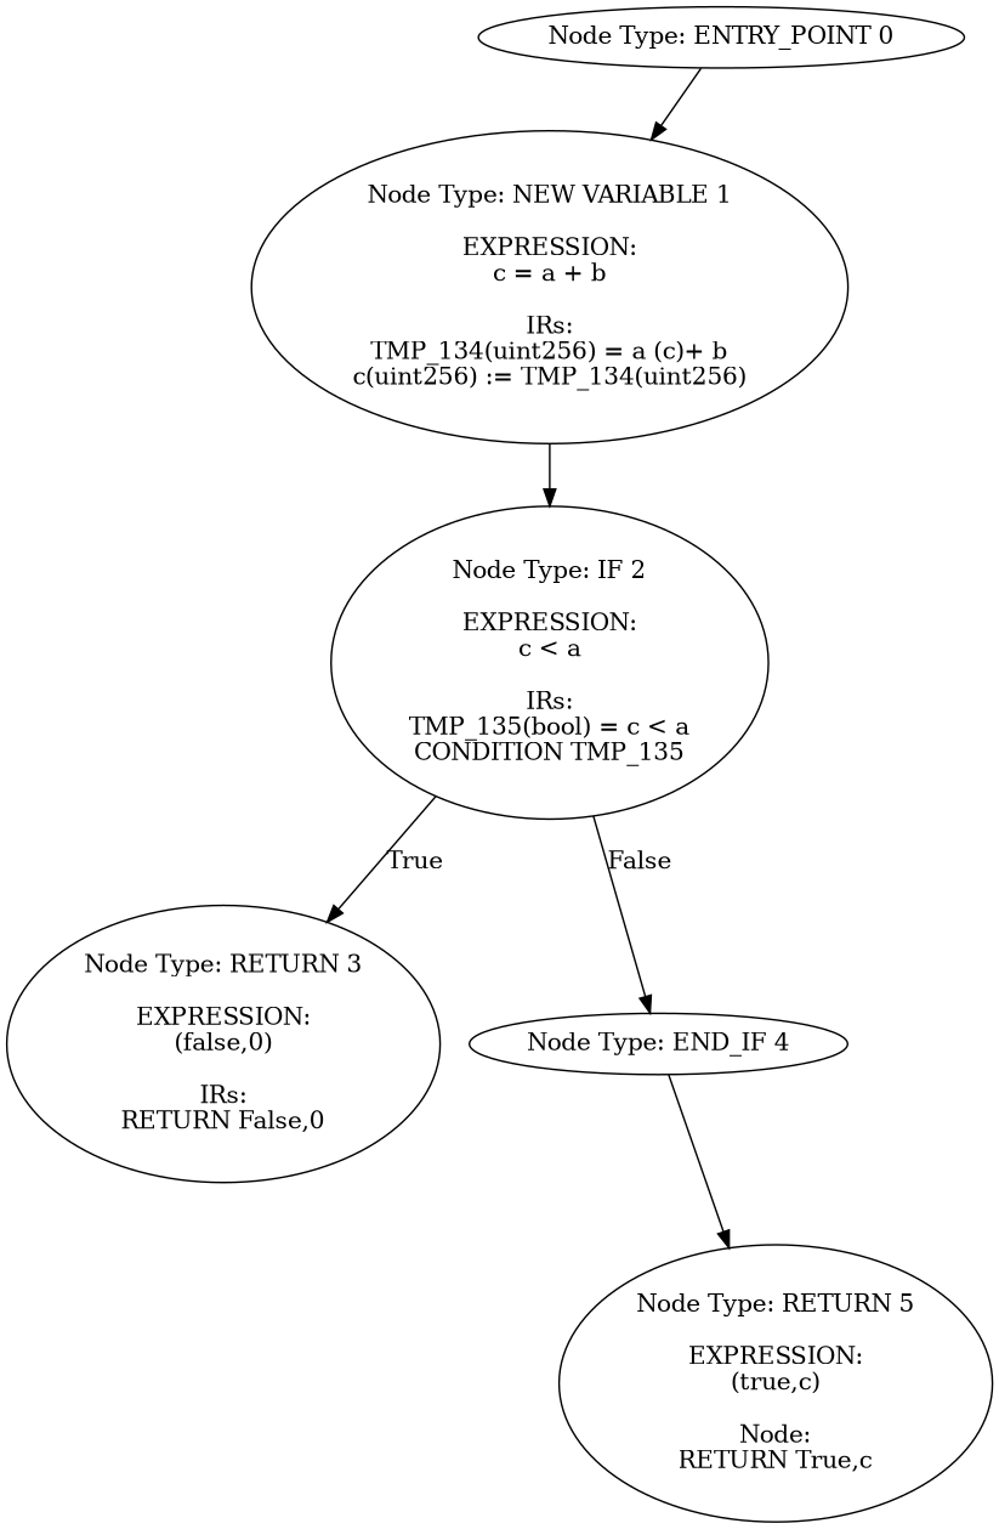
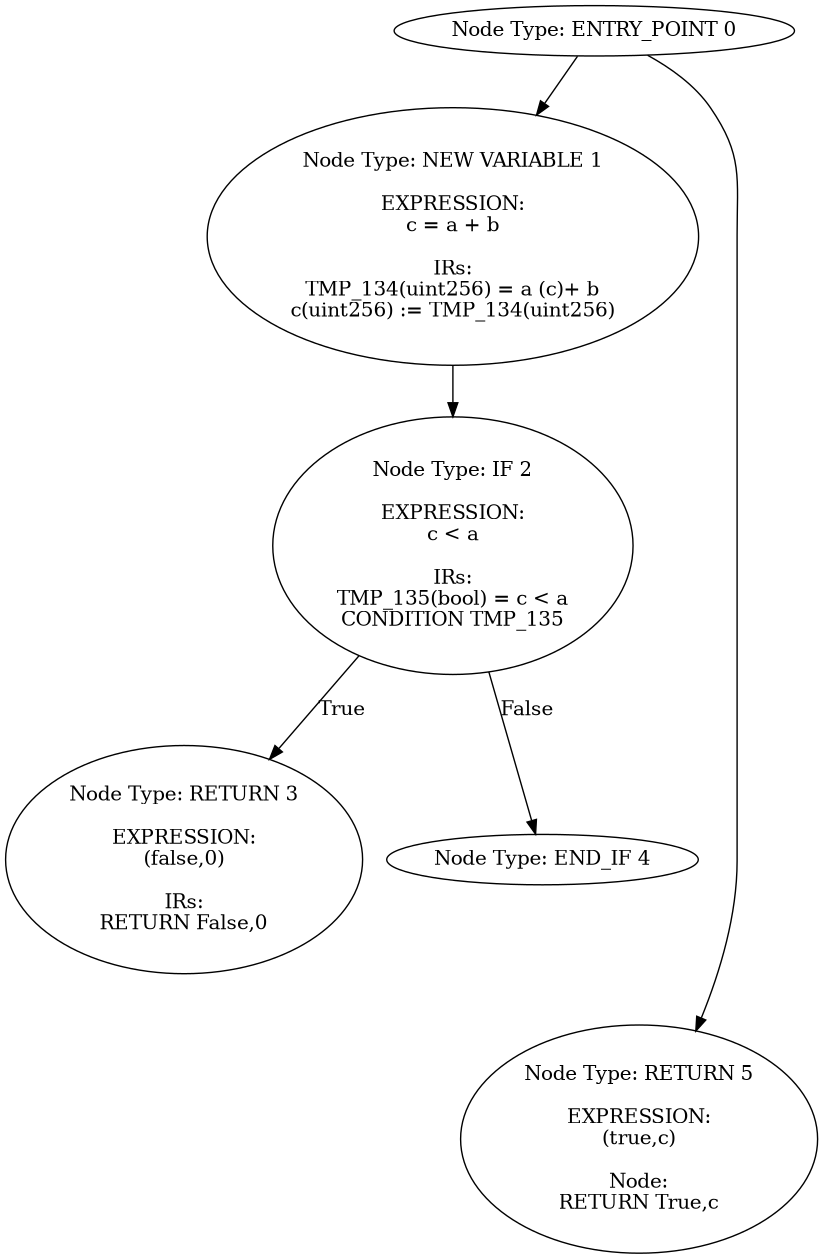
  digraph {
    n1 [label="Node Type: ENTRY_POINT 0\n"]
    n2 [label="Node Type: NEW VARIABLE 1\n\nEXPRESSION:\nc = a + b\n\nIRs:\nTMP_134(uint256) = a (c)+ b\nc(uint256) := TMP_134(uint256)"]
    n3 [label="Node Type: IF 2\n\nEXPRESSION:\nc < a\n\nIRs:\nTMP_135(bool) = c < a\nCONDITION TMP_135"]
    n4 [label="Node Type: RETURN 3\n\nEXPRESSION:\n(false,0)\n\nIRs:\nRETURN False,0"]
    n5 [label="Node Type: END_IF 4\n"]
    n6 [label="Node Type: RETURN 5\n\nEXPRESSION:\n(true,c)\n\nNode:\nRETURN True,c"]
    n1 -> n2
    n2 -> n3
    n3 -> n4 [label=True]
    n3 -> n5 [label=False]
-   n5 -> n6
+   n1 -> n6
  }
